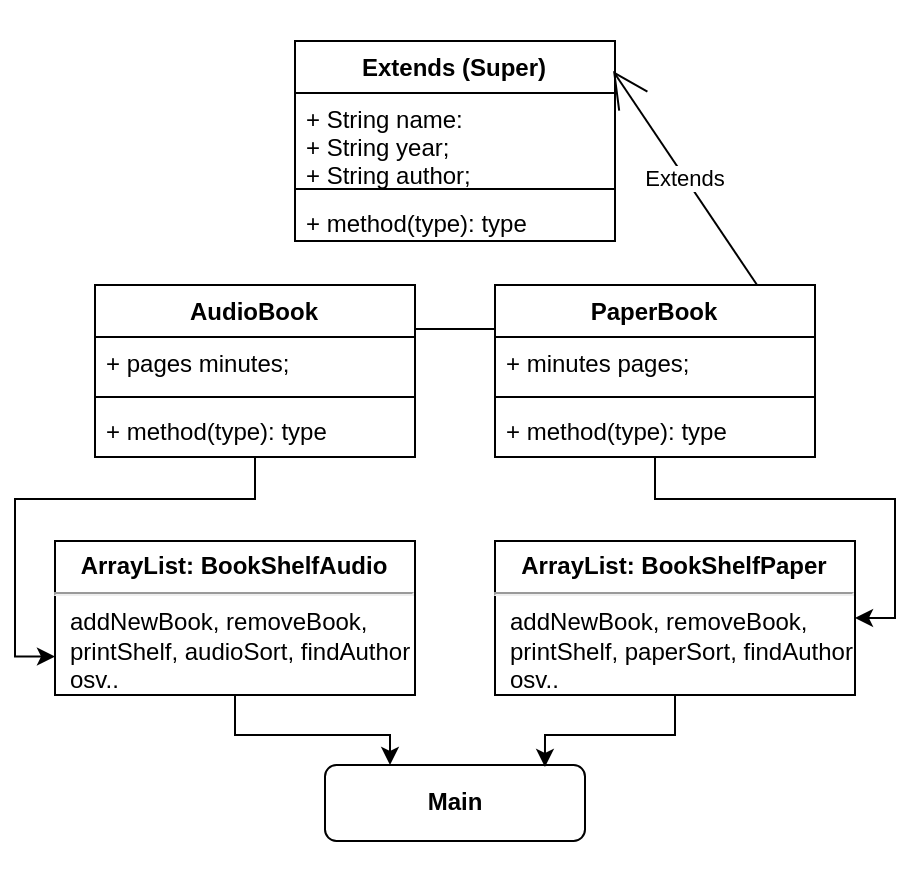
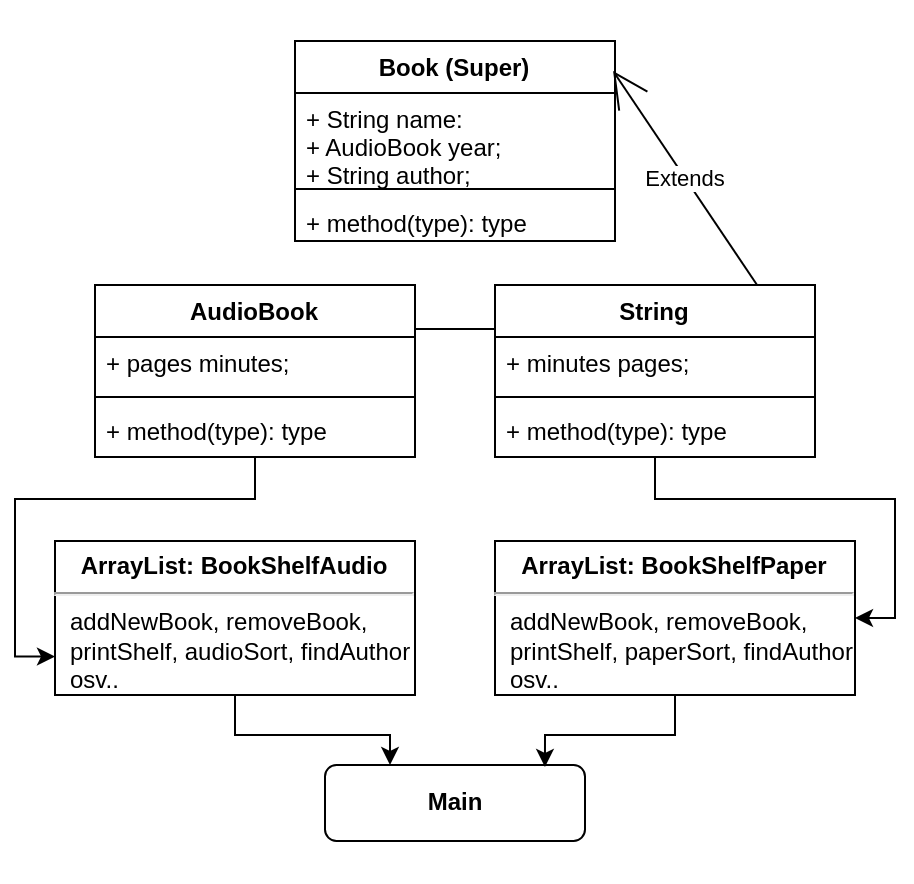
  <mxCell id="0" />
  <mxCell id="1" parent="0" />
- <mxCell id="2" value="Extends (Super)" style="swimlane;fontStyle=1;align=center;verticalAlign=top;childLayout=stackLayout;horizontal=1;startSize=26;horizontalStack=0;resizeParent=1;resizeParentMax=0;resizeLast=0;collapsible=1;marginBottom=0;" parent="1" vertex="1"><mxGeometry x="140" y="20" width="160" height="100" as="geometry" /></mxCell>
- <mxCell id="3" value="+ String name:&#10;+ String year;&#10;+ String author;&#10;" style="text;strokeColor=none;fillColor=none;align=left;verticalAlign=top;spacingLeft=4;spacingRight=4;overflow=hidden;rotatable=0;points=[[0,0.5],[1,0.5]];portConstraint=eastwest;" parent="2" vertex="1"><mxGeometry y="26" width="160" height="44" as="geometry" /></mxCell>
+ <mxCell id="2" value="Book (Super)" style="swimlane;fontStyle=1;align=center;verticalAlign=top;childLayout=stackLayout;horizontal=1;startSize=26;horizontalStack=0;resizeParent=1;resizeParentMax=0;resizeLast=0;collapsible=1;marginBottom=0;" parent="1" vertex="1"><mxGeometry x="140" y="20" width="160" height="100" as="geometry" /></mxCell>
+ <mxCell id="3" value="+ String name:&#10;+ AudioBook year;&#10;+ String author;&#10;" style="text;strokeColor=none;fillColor=none;align=left;verticalAlign=top;spacingLeft=4;spacingRight=4;overflow=hidden;rotatable=0;points=[[0,0.5],[1,0.5]];portConstraint=eastwest;" parent="2" vertex="1"><mxGeometry y="26" width="160" height="44" as="geometry" /></mxCell>
  <mxCell id="4" value="" style="line;strokeWidth=1;fillColor=none;align=left;verticalAlign=middle;spacingTop=-1;spacingLeft=3;spacingRight=3;rotatable=0;labelPosition=right;points=[];portConstraint=eastwest;" parent="2" vertex="1"><mxGeometry y="70" width="160" height="8" as="geometry" /></mxCell>
  <mxCell id="5" value="+ method(type): type" style="text;strokeColor=none;fillColor=none;align=left;verticalAlign=top;spacingLeft=4;spacingRight=4;overflow=hidden;rotatable=0;points=[[0,0.5],[1,0.5]];portConstraint=eastwest;" parent="2" vertex="1"><mxGeometry y="78" width="160" height="22" as="geometry" /></mxCell>
  <mxCell id="6" style="edgeStyle=orthogonalEdgeStyle;rounded=0;orthogonalLoop=1;jettySize=auto;html=1;entryX=0;entryY=0.75;entryDx=0;entryDy=0;" edge="1" parent="1" source="7" target="20"><mxGeometry relative="1" as="geometry" /></mxCell>
  <mxCell id="7" value="AudioBook" style="swimlane;fontStyle=1;align=center;verticalAlign=top;childLayout=stackLayout;horizontal=1;startSize=26;horizontalStack=0;resizeParent=1;resizeParentMax=0;resizeLast=0;collapsible=1;marginBottom=0;" parent="1" vertex="1"><mxGeometry x="40" y="142" width="160" height="86" as="geometry" /></mxCell>
  <mxCell id="8" value="+ pages minutes;" style="text;strokeColor=none;fillColor=none;align=left;verticalAlign=top;spacingLeft=4;spacingRight=4;overflow=hidden;rotatable=0;points=[[0,0.5],[1,0.5]];portConstraint=eastwest;" parent="7" vertex="1"><mxGeometry y="26" width="160" height="26" as="geometry" /></mxCell>
  <mxCell id="9" value="" style="line;strokeWidth=1;fillColor=none;align=left;verticalAlign=middle;spacingTop=-1;spacingLeft=3;spacingRight=3;rotatable=0;labelPosition=right;points=[];portConstraint=eastwest;" parent="7" vertex="1"><mxGeometry y="52" width="160" height="8" as="geometry" /></mxCell>
  <mxCell id="10" value="+ method(type): type" style="text;strokeColor=none;fillColor=none;align=left;verticalAlign=top;spacingLeft=4;spacingRight=4;overflow=hidden;rotatable=0;points=[[0,0.5],[1,0.5]];portConstraint=eastwest;" parent="7" vertex="1"><mxGeometry y="60" width="160" height="26" as="geometry" /></mxCell>
  <mxCell id="11" style="edgeStyle=orthogonalEdgeStyle;rounded=0;orthogonalLoop=1;jettySize=auto;html=1;entryX=1;entryY=0.5;entryDx=0;entryDy=0;" edge="1" parent="1" source="12" target="22"><mxGeometry relative="1" as="geometry" /></mxCell>
- <mxCell id="12" value="PaperBook" style="swimlane;fontStyle=1;align=center;verticalAlign=top;childLayout=stackLayout;horizontal=1;startSize=26;horizontalStack=0;resizeParent=1;resizeParentMax=0;resizeLast=0;collapsible=1;marginBottom=0;" parent="1" vertex="1"><mxGeometry x="240" y="142" width="160" height="86" as="geometry" /></mxCell>
+ <mxCell id="12" value="String" style="swimlane;fontStyle=1;align=center;verticalAlign=top;childLayout=stackLayout;horizontal=1;startSize=26;horizontalStack=0;resizeParent=1;resizeParentMax=0;resizeLast=0;collapsible=1;marginBottom=0;" parent="1" vertex="1"><mxGeometry x="240" y="142" width="160" height="86" as="geometry" /></mxCell>
  <mxCell id="13" value="+ minutes pages;" style="text;strokeColor=none;fillColor=none;align=left;verticalAlign=top;spacingLeft=4;spacingRight=4;overflow=hidden;rotatable=0;points=[[0,0.5],[1,0.5]];portConstraint=eastwest;" parent="12" vertex="1"><mxGeometry y="26" width="160" height="26" as="geometry" /></mxCell>
  <mxCell id="14" value="" style="line;strokeWidth=1;fillColor=none;align=left;verticalAlign=middle;spacingTop=-1;spacingLeft=3;spacingRight=3;rotatable=0;labelPosition=right;points=[];portConstraint=eastwest;" parent="12" vertex="1"><mxGeometry y="52" width="160" height="8" as="geometry" /></mxCell>
  <mxCell id="15" value="+ method(type): type" style="text;strokeColor=none;fillColor=none;align=left;verticalAlign=top;spacingLeft=4;spacingRight=4;overflow=hidden;rotatable=0;points=[[0,0.5],[1,0.5]];portConstraint=eastwest;" parent="12" vertex="1"><mxGeometry y="60" width="160" height="26" as="geometry" /></mxCell>
  <mxCell id="16" value="" style="line;strokeWidth=1;fillColor=none;align=left;verticalAlign=middle;spacingTop=-1;spacingLeft=3;spacingRight=3;rotatable=0;labelPosition=right;points=[];portConstraint=eastwest;" parent="1" vertex="1"><mxGeometry x="200" y="160" width="40" height="8" as="geometry" /></mxCell>
  <mxCell id="17" value="Extends" style="endArrow=open;endSize=16;endFill=0;html=1;entryX=0.994;entryY=0.15;entryDx=0;entryDy=0;entryPerimeter=0;exitX=0.819;exitY=0;exitDx=0;exitDy=0;exitPerimeter=0;" parent="1" source="12" target="2" edge="1"><mxGeometry width="160" relative="1" as="geometry"><mxPoint x="320" y="130" as="sourcePoint" /><mxPoint x="370" y="90" as="targetPoint" /></mxGeometry></mxCell>
  <mxCell id="18" value="&lt;b&gt;Main&lt;/b&gt;" style="html=1;rounded=1;" parent="1" vertex="1"><mxGeometry x="155" y="382" width="130" height="38" as="geometry" /></mxCell>
  <mxCell id="19" style="edgeStyle=orthogonalEdgeStyle;rounded=0;orthogonalLoop=1;jettySize=auto;html=1;entryX=0.25;entryY=0;entryDx=0;entryDy=0;" edge="1" parent="1" source="20" target="18"><mxGeometry relative="1" as="geometry" /></mxCell>
  <mxCell id="20" value="&lt;p style=&quot;margin: 0px ; margin-top: 6px ; text-align: center&quot;&gt;&lt;b&gt;ArrayList: BookShelfAudio&lt;/b&gt;&lt;/p&gt;&lt;hr&gt;&lt;p style=&quot;margin: 0px ; margin-left: 8px&quot;&gt;addNewBook, removeBook,&amp;nbsp;&lt;/p&gt;&lt;p style=&quot;margin: 0px ; margin-left: 8px&quot;&gt;printShelf, audioSort, findAuthor&lt;/p&gt;&lt;p style=&quot;margin: 0px ; margin-left: 8px&quot;&gt;osv..&lt;br&gt;&lt;br&gt;&lt;/p&gt;" style="align=left;overflow=fill;html=1;" parent="1" vertex="1"><mxGeometry x="20" y="270" width="180" height="77" as="geometry" /></mxCell>
  <mxCell id="21" style="edgeStyle=orthogonalEdgeStyle;rounded=0;orthogonalLoop=1;jettySize=auto;html=1;entryX=0.846;entryY=0.026;entryDx=0;entryDy=0;entryPerimeter=0;" edge="1" parent="1" source="22" target="18"><mxGeometry relative="1" as="geometry" /></mxCell>
  <mxCell id="22" value="&lt;p style=&quot;margin: 0px ; margin-top: 6px ; text-align: center&quot;&gt;&lt;b&gt;ArrayList: BookShelfPaper&lt;/b&gt;&lt;/p&gt;&lt;hr&gt;&lt;p style=&quot;margin: 0px 0px 0px 8px&quot;&gt;addNewBook, removeBook,&amp;nbsp;&lt;/p&gt;&lt;p style=&quot;margin: 0px 0px 0px 8px&quot;&gt;printShelf, paperSort, findAuthor&lt;/p&gt;&lt;p style=&quot;margin: 0px 0px 0px 8px&quot;&gt;osv..&lt;/p&gt;&lt;p style=&quot;margin: 0px ; margin-left: 8px&quot;&gt;&lt;br&gt;&lt;/p&gt;" style="align=left;overflow=fill;html=1;" vertex="1" parent="1"><mxGeometry x="240" y="270" width="180" height="77" as="geometry" /></mxCell>
